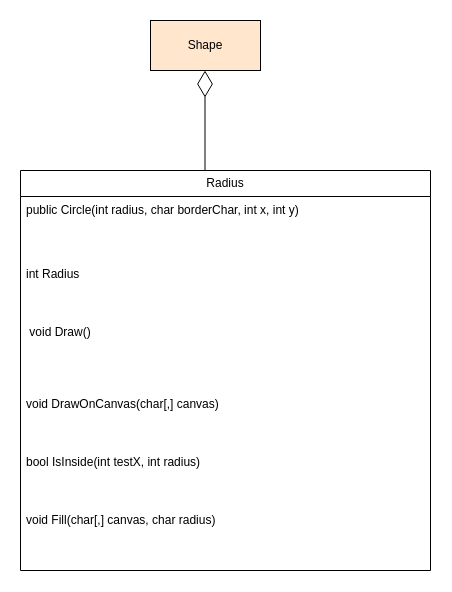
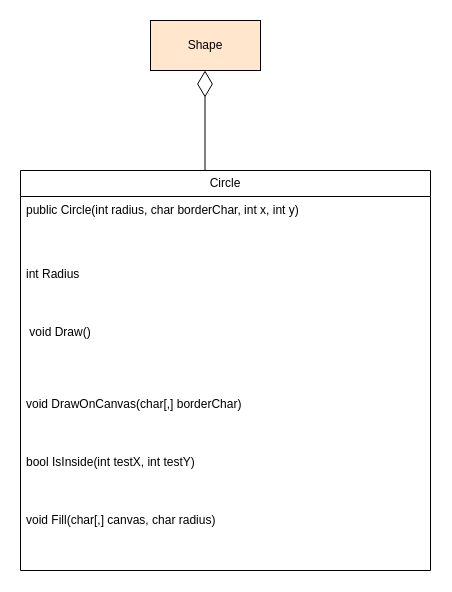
  <mxCell id="0" />
  <mxCell id="1" parent="0" />
- <mxCell id="2" value="Radius" style="swimlane;fontStyle=0;childLayout=stackLayout;horizontal=1;startSize=26;fillColor=none;horizontalStack=0;resizeParent=1;resizeParentMax=0;resizeLast=0;collapsible=1;marginBottom=0;whiteSpace=wrap;html=1;" parent="1" vertex="1"><mxGeometry x="20" y="170" width="410" height="400" as="geometry" /></mxCell>
+ <mxCell id="2" value="Circle" style="swimlane;fontStyle=0;childLayout=stackLayout;horizontal=1;startSize=26;fillColor=none;horizontalStack=0;resizeParent=1;resizeParentMax=0;resizeLast=0;collapsible=1;marginBottom=0;whiteSpace=wrap;html=1;" parent="1" vertex="1"><mxGeometry x="20" y="170" width="410" height="400" as="geometry" /></mxCell>
  <mxCell id="3" value="public Circle(int radius, char borderChar, int x, int y)" style="text;strokeColor=none;fillColor=none;align=left;verticalAlign=top;spacingLeft=4;spacingRight=4;overflow=hidden;rotatable=0;points=[[0,0.5],[1,0.5]];portConstraint=eastwest;whiteSpace=wrap;html=1;" parent="2" vertex="1"><mxGeometry y="26" width="410" height="64" as="geometry" /></mxCell>
  <mxCell id="4" value="int Radius" style="text;strokeColor=none;fillColor=none;align=left;verticalAlign=top;spacingLeft=4;spacingRight=4;overflow=hidden;rotatable=0;points=[[0,0.5],[1,0.5]];portConstraint=eastwest;whiteSpace=wrap;html=1;" parent="2" vertex="1"><mxGeometry y="90" width="410" height="58" as="geometry" /></mxCell>
  <mxCell id="5" value="&amp;nbsp;void Draw()" style="text;strokeColor=none;fillColor=none;align=left;verticalAlign=top;spacingLeft=4;spacingRight=4;overflow=hidden;rotatable=0;points=[[0,0.5],[1,0.5]];portConstraint=eastwest;whiteSpace=wrap;html=1;" parent="2" vertex="1"><mxGeometry y="148" width="410" height="72" as="geometry" /></mxCell>
- <mxCell id="6" value="void DrawOnCanvas(char[,] canvas)" style="text;strokeColor=none;fillColor=none;align=left;verticalAlign=top;spacingLeft=4;spacingRight=4;overflow=hidden;rotatable=0;points=[[0,0.5],[1,0.5]];portConstraint=eastwest;whiteSpace=wrap;html=1;" parent="2" vertex="1"><mxGeometry y="220" width="410" height="58" as="geometry" /></mxCell>
- <mxCell id="7" value="bool IsInside(int testX, int radius)" style="text;strokeColor=none;fillColor=none;align=left;verticalAlign=top;spacingLeft=4;spacingRight=4;overflow=hidden;rotatable=0;points=[[0,0.5],[1,0.5]];portConstraint=eastwest;whiteSpace=wrap;html=1;" parent="2" vertex="1"><mxGeometry y="278" width="410" height="58" as="geometry" /></mxCell>
+ <mxCell id="6" value="void DrawOnCanvas(char[,] borderChar)" style="text;strokeColor=none;fillColor=none;align=left;verticalAlign=top;spacingLeft=4;spacingRight=4;overflow=hidden;rotatable=0;points=[[0,0.5],[1,0.5]];portConstraint=eastwest;whiteSpace=wrap;html=1;" parent="2" vertex="1"><mxGeometry y="220" width="410" height="58" as="geometry" /></mxCell>
+ <mxCell id="7" value="bool IsInside(int testX, int testY)" style="text;strokeColor=none;fillColor=none;align=left;verticalAlign=top;spacingLeft=4;spacingRight=4;overflow=hidden;rotatable=0;points=[[0,0.5],[1,0.5]];portConstraint=eastwest;whiteSpace=wrap;html=1;" parent="2" vertex="1"><mxGeometry y="278" width="410" height="58" as="geometry" /></mxCell>
  <mxCell id="8" value="void Fill(char[,] canvas, char radius)" style="text;strokeColor=none;fillColor=none;align=left;verticalAlign=top;spacingLeft=4;spacingRight=4;overflow=hidden;rotatable=0;points=[[0,0.5],[1,0.5]];portConstraint=eastwest;whiteSpace=wrap;html=1;" vertex="1" parent="2"><mxGeometry y="336" width="410" height="64" as="geometry" /></mxCell>
  <mxCell id="9" value="Shape" style="html=1;whiteSpace=wrap;fillColor=#ffe6cc;" parent="1" vertex="1"><mxGeometry x="150" y="20" width="110" height="50" as="geometry" /></mxCell>
  <mxCell id="10" value="" style="endArrow=diamondThin;endFill=0;endSize=24;html=1;rounded=0;" parent="1" edge="1"><mxGeometry width="160" relative="1" as="geometry"><mxPoint x="204.5" y="170" as="sourcePoint" /><mxPoint x="204.5" y="70" as="targetPoint" /></mxGeometry></mxCell>
